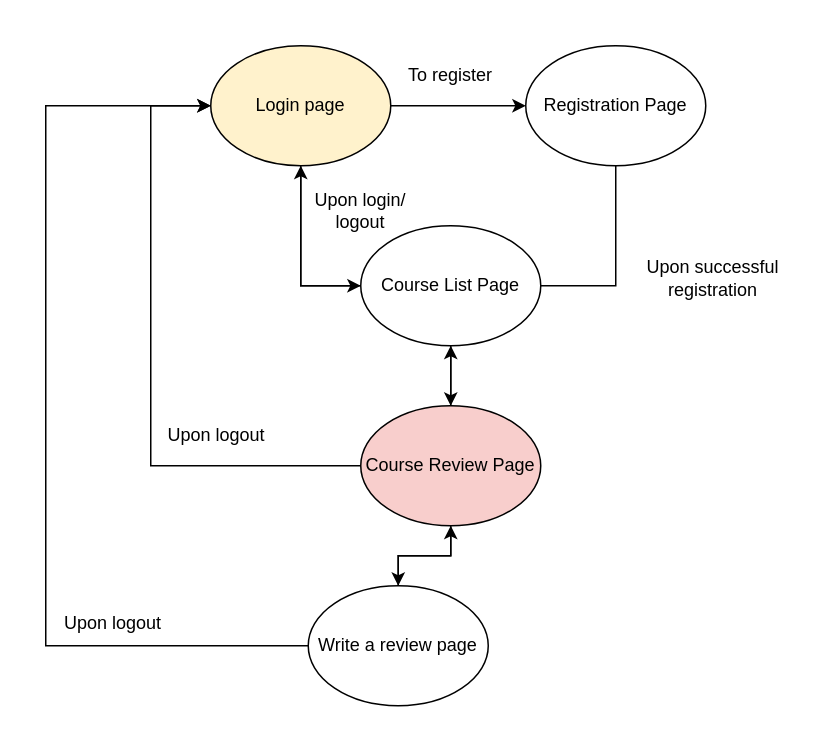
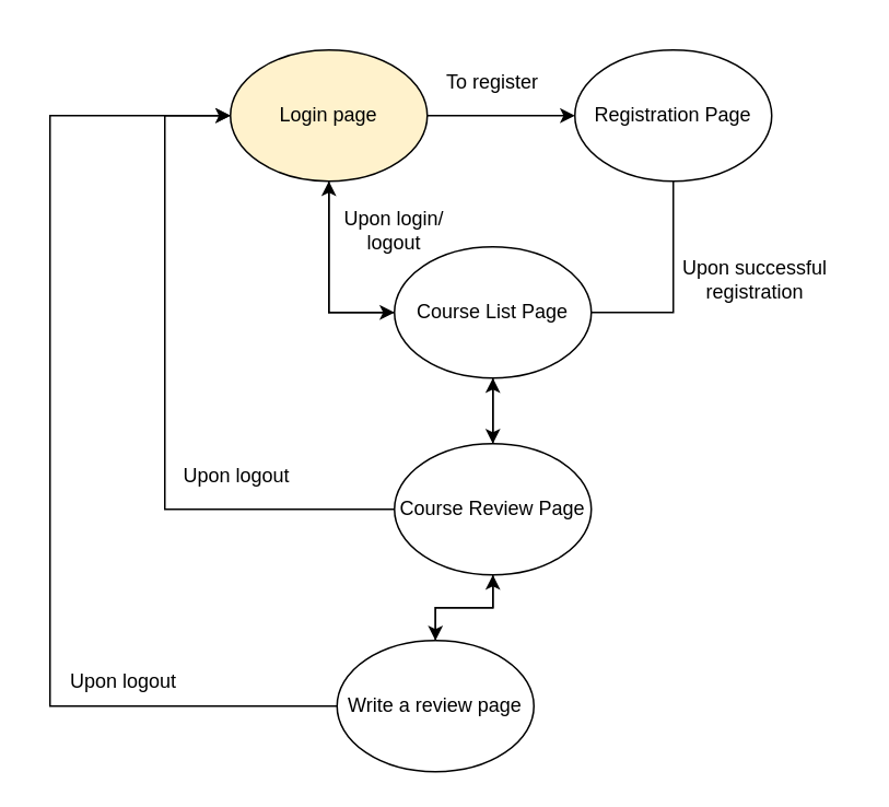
  <mxCell id="0" />
  <mxCell id="1" parent="0" />
  <mxCell id="2" style="edgeStyle=orthogonalEdgeStyle;rounded=0;orthogonalLoop=1;jettySize=auto;html=1;entryX=0;entryY=0.5;entryDx=0;entryDy=0;" edge="1" parent="1" source="4" target="6"><mxGeometry relative="1" as="geometry" /></mxCell>
  <mxCell id="3" style="edgeStyle=orthogonalEdgeStyle;rounded=0;orthogonalLoop=1;jettySize=auto;html=1;entryX=0;entryY=0.5;entryDx=0;entryDy=0;" edge="1" parent="1" source="4" target="9"><mxGeometry relative="1" as="geometry" /></mxCell>
  <mxCell id="4" value="&lt;div&gt;Login page&lt;/div&gt;" style="ellipse;whiteSpace=wrap;html=1;fillColor=#fff2cc;" vertex="1" parent="1"><mxGeometry x="140" y="30" width="120" height="80" as="geometry" /></mxCell>
  <mxCell id="5" style="edgeStyle=orthogonalEdgeStyle;rounded=0;orthogonalLoop=1;jettySize=auto;html=1;entryX=1;entryY=0.5;entryDx=0;entryDy=0;endArrow=none;" edge="1" parent="1" source="6" target="9"><mxGeometry relative="1" as="geometry" /></mxCell>
  <mxCell id="6" value="&lt;div&gt;Registration Page&lt;/div&gt;" style="ellipse;whiteSpace=wrap;html=1;" vertex="1" parent="1"><mxGeometry x="350" y="30" width="120" height="80" as="geometry" /></mxCell>
  <mxCell id="7" style="edgeStyle=orthogonalEdgeStyle;rounded=0;orthogonalLoop=1;jettySize=auto;html=1;" edge="1" parent="1" source="9" target="13"><mxGeometry relative="1" as="geometry" /></mxCell>
  <mxCell id="8" style="edgeStyle=orthogonalEdgeStyle;rounded=0;orthogonalLoop=1;jettySize=auto;html=1;exitX=0;exitY=0.5;exitDx=0;exitDy=0;" edge="1" parent="1" source="9" target="4"><mxGeometry relative="1" as="geometry" /></mxCell>
  <mxCell id="9" value="&lt;div&gt;Course List Page&lt;/div&gt;" style="ellipse;whiteSpace=wrap;html=1;" vertex="1" parent="1"><mxGeometry x="240" y="150" width="120" height="80" as="geometry" /></mxCell>
  <mxCell id="10" style="edgeStyle=orthogonalEdgeStyle;rounded=0;orthogonalLoop=1;jettySize=auto;html=1;entryX=0.5;entryY=0;entryDx=0;entryDy=0;" edge="1" parent="1" source="13" target="16"><mxGeometry relative="1" as="geometry" /></mxCell>
  <mxCell id="11" style="edgeStyle=orthogonalEdgeStyle;rounded=0;orthogonalLoop=1;jettySize=auto;html=1;entryX=0.5;entryY=1;entryDx=0;entryDy=0;" edge="1" parent="1" source="13" target="9"><mxGeometry relative="1" as="geometry" /></mxCell>
  <mxCell id="12" style="edgeStyle=orthogonalEdgeStyle;rounded=0;orthogonalLoop=1;jettySize=auto;html=1;exitX=0;exitY=0.5;exitDx=0;exitDy=0;entryX=0;entryY=0.5;entryDx=0;entryDy=0;" edge="1" parent="1" source="13" target="4"><mxGeometry relative="1" as="geometry"><Array as="points"><mxPoint x="100" y="310" /><mxPoint x="100" y="70" /></Array></mxGeometry></mxCell>
- <mxCell id="13" value="Course Review Page" style="ellipse;whiteSpace=wrap;html=1;fillColor=#f8cecc;" vertex="1" parent="1"><mxGeometry x="240" y="270" width="120" height="80" as="geometry" /></mxCell>
+ <mxCell id="13" value="Course Review Page" style="ellipse;whiteSpace=wrap;html=1;" vertex="1" parent="1"><mxGeometry x="240" y="270" width="120" height="80" as="geometry" /></mxCell>
  <mxCell id="14" style="edgeStyle=orthogonalEdgeStyle;rounded=0;orthogonalLoop=1;jettySize=auto;html=1;" edge="1" parent="1" source="16" target="13"><mxGeometry relative="1" as="geometry" /></mxCell>
  <mxCell id="15" style="edgeStyle=orthogonalEdgeStyle;rounded=0;orthogonalLoop=1;jettySize=auto;html=1;exitX=0;exitY=0.5;exitDx=0;exitDy=0;entryX=0;entryY=0.5;entryDx=0;entryDy=0;" edge="1" parent="1" source="16" target="4"><mxGeometry relative="1" as="geometry"><Array as="points"><mxPoint x="30" y="430" /><mxPoint x="30" y="70" /></Array></mxGeometry></mxCell>
  <mxCell id="16" value="Write a review page" style="ellipse;whiteSpace=wrap;html=1;" vertex="1" parent="1"><mxGeometry x="205" y="390" width="120" height="80" as="geometry" /></mxCell>
  <mxCell id="17" value="&lt;div&gt;Upon login/&lt;/div&gt;&lt;div&gt;logout&lt;br&gt;&lt;/div&gt;" style="rounded=0;whiteSpace=wrap;html=1;fillColor=none;strokeColor=none;" vertex="1" parent="1"><mxGeometry x="180" y="110" width="120" height="60" as="geometry" /></mxCell>
  <mxCell id="18" value="&lt;div&gt;Upon logout&lt;br&gt;&lt;/div&gt;" style="rounded=0;whiteSpace=wrap;html=1;fillColor=none;strokeColor=none;" vertex="1" parent="1"><mxGeometry x="84" y="260" width="120" height="60" as="geometry" /></mxCell>
  <mxCell id="19" value="&lt;div&gt;Upon logout&lt;br&gt;&lt;/div&gt;" style="rounded=0;whiteSpace=wrap;html=1;fillColor=none;strokeColor=none;" vertex="1" parent="1"><mxGeometry x="20" y="385" width="110" height="60" as="geometry" /></mxCell>
  <mxCell id="20" value="To register" style="rounded=0;whiteSpace=wrap;html=1;fillColor=none;strokeColor=none;" vertex="1" parent="1"><mxGeometry x="240" y="20" width="120" height="60" as="geometry" /></mxCell>
- <mxCell id="21" value="&lt;div&gt;Upon successful registration&lt;/div&gt;" style="rounded=0;whiteSpace=wrap;html=1;fillColor=none;strokeColor=none;" vertex="1" parent="1"><mxGeometry x="415" y="155" width="120" height="60" as="geometry" /></mxCell>
+ <mxCell id="21" value="&lt;div&gt;Upon successful registration&lt;/div&gt;" style="rounded=0;whiteSpace=wrap;html=1;fillColor=none;strokeColor=none;" vertex="1" parent="1"><mxGeometry x="400" y="140" width="120" height="60" as="geometry" /></mxCell>
